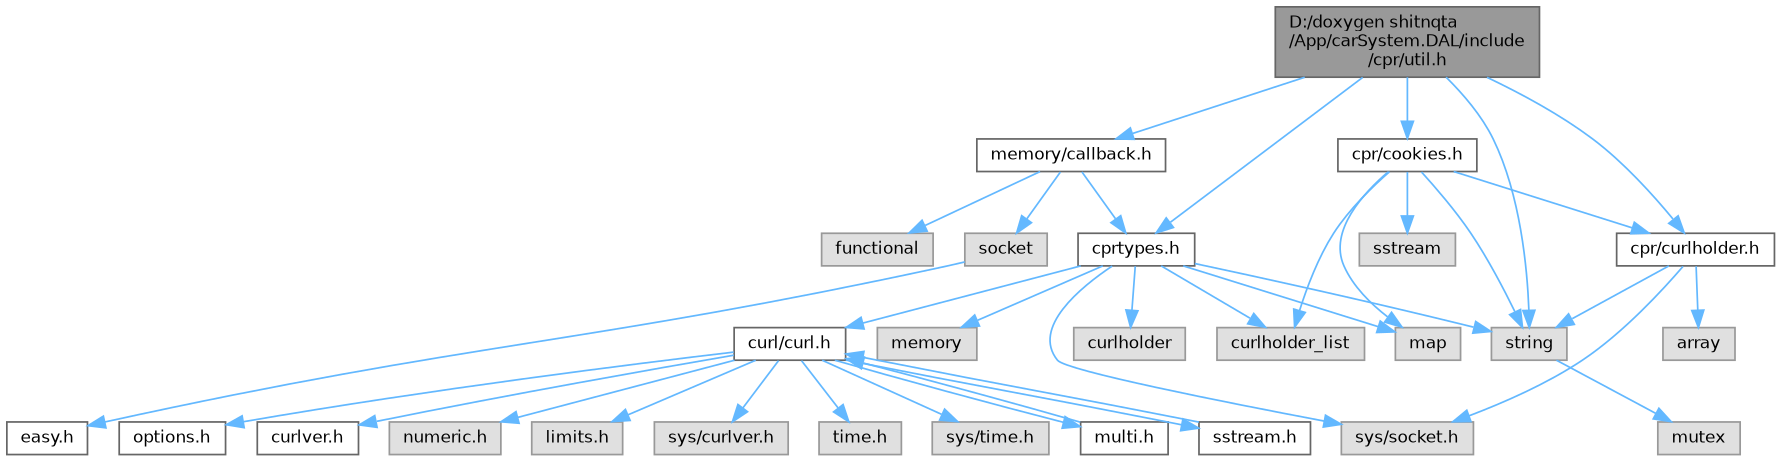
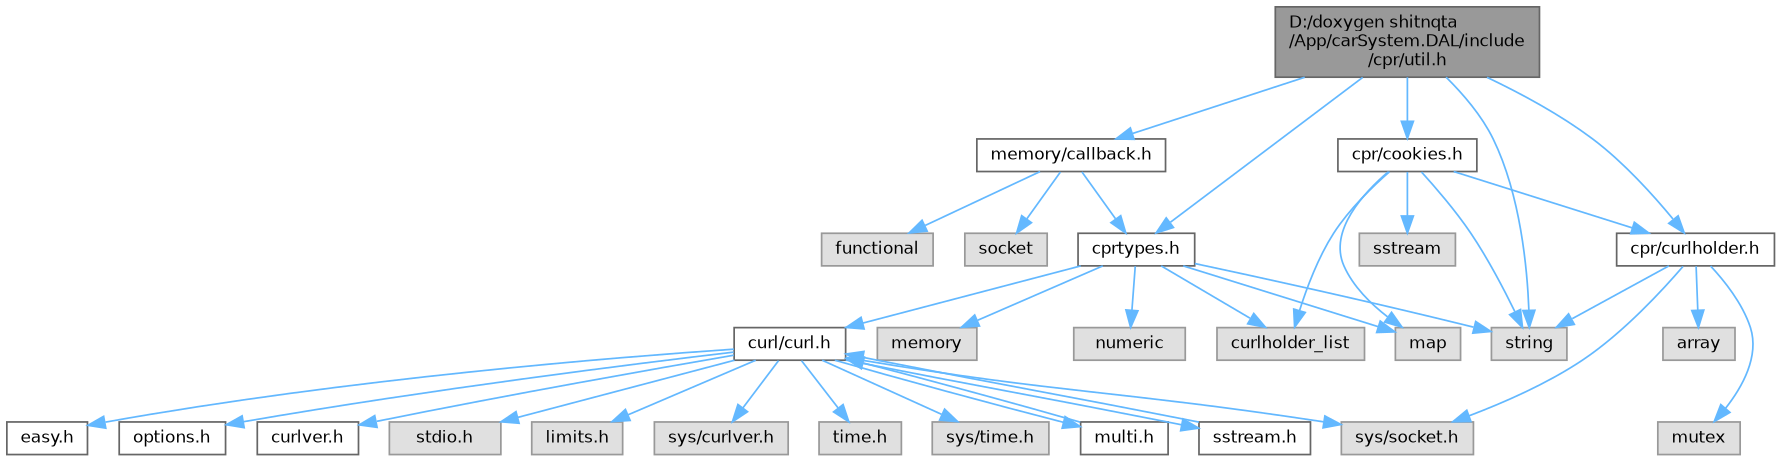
  digraph {
    node [color=grey60 fillcolor="#E0E0E0" fontname=Helvetica fontsize=10 shape=box style=filled]
    edge [color=steelblue1 fontname=Helvetica fontsize=10 labelfontname=Helvetica labelfontsize=10 style=solid]
    n1 [color=gray40 fillcolor=grey60 fontcolor=black height=0.2 label="D:/doxygen shitnqta\l/App/carSystem.DAL/include\l/cpr/util.h" width=0.4]
    n2 [height=0.2 label=string width=0.4]
    n3 [color=grey40 fillcolor=white height=0.2 label="memory/callback.h" width=0.4]
    n4 [color=grey40 fillcolor=white height=0.2 label="cprtypes.h" width=0.4]
    n5 [color=grey40 fillcolor=white height=0.2 label="cpr/cookies.h" width=0.4]
    n6 [color=grey40 fillcolor=white height=0.2 label="cpr/curlholder.h" width=0.4]
    n7 [height=0.2 label=functional width=0.4]
    n8 [height=0.2 label=socket width=0.4]
    n9 [color=grey40 fillcolor=white height=0.2 label="curl/curl.h" width=0.4]
    n10 [height=0.2 label=curlholder_list width=0.4]
    n11 [height=0.2 label=map width=0.4]
    n12 [height=0.2 label=memory width=0.4]
-   n13 [height=0.2 label=curlholder width=0.4]
+   n13 [height=0.2 label=numeric width=0.4]
    n14 [height=0.2 label=sstream width=0.4]
    n15 [height=0.2 label="sys/socket.h" width=0.4]
    n16 [height=0.2 label=array width=0.4]
    n17 [height=0.2 label=mutex width=0.4]
    n18 [color=grey40 fillcolor=white height=0.2 label="curlver.h" width=0.4]
-   n19 [height=0.2 label="numeric.h" width=0.4]
+   n19 [height=0.2 label="stdio.h" width=0.4]
    n20 [height=0.2 label="limits.h" width=0.4]
    n21 [height=0.2 label="sys/curlver.h" width=0.4]
    n22 [height=0.2 label="time.h" width=0.4]
    n23 [height=0.2 label="sys/time.h" width=0.4]
    n24 [color=grey40 fillcolor=white height=0.2 label="easy.h" width=0.4]
    n25 [color=grey40 fillcolor=white height=0.2 label="multi.h" width=0.4]
    n26 [color=grey40 fillcolor=white height=0.2 label="sstream.h" width=0.4]
    n27 [color=grey40 fillcolor=white height=0.2 label="options.h" width=0.4]
    n1 -> n2
    n1 -> n3
    n1 -> n4
    n1 -> n5
    n1 -> n6
    n3 -> n4
    n3 -> n7
    n3 -> n8
    n4 -> n2
    n4 -> n9
    n4 -> n10
    n4 -> n11
    n4 -> n12
    n4 -> n13
    n5 -> n2
    n5 -> n6
    n5 -> n10
    n5 -> n11
    n5 -> n14
    n6 -> n2
    n6 -> n15
    n6 -> n16
-   n2 -> n17
-   n4 -> n15
+   n6 -> n17
+   n9 -> n15
    n9 -> n18
    n9 -> n19
    n9 -> n20
    n9 -> n21
    n9 -> n22
    n9 -> n23
-   n8 -> n24
+   n9 -> n24
    n9 -> n25
    n9 -> n26
    n9 -> n27
    n25 -> n9
    n26 -> n9
  }
